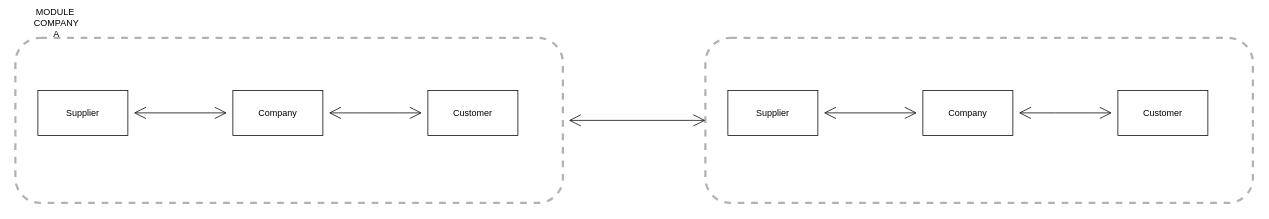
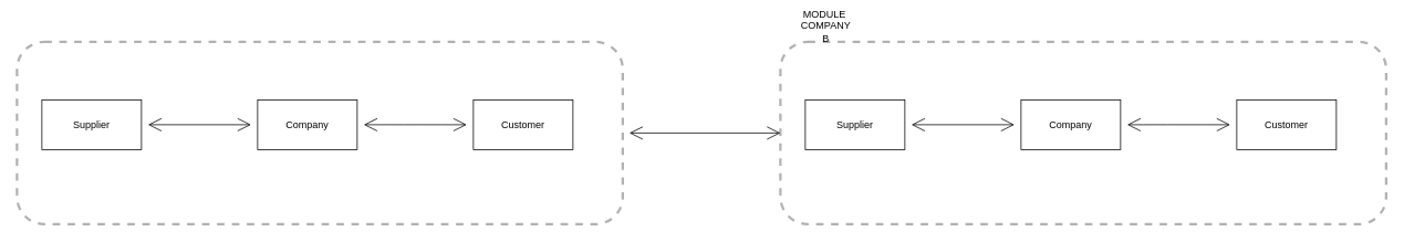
  <mxCell id="0" />
  <mxCell id="1" parent="0" />
  <mxCell id="2" style="edgeStyle=none;rounded=0;orthogonalLoop=1;jettySize=auto;html=1;entryX=0;entryY=0.5;entryDx=0;entryDy=0;startArrow=open;startFill=0;endArrow=open;startSize=14;endSize=14;sourcePerimeterSpacing=8;targetPerimeterSpacing=8;" edge="1" parent="1" source="3" target="10"><mxGeometry relative="1" as="geometry" /></mxCell>
  <mxCell id="3" value="" style="rounded=1;whiteSpace=wrap;html=1;hachureGap=4;pointerEvents=0;dashed=1;strokeWidth=3;opacity=30;labelPosition=left;verticalLabelPosition=top;align=right;verticalAlign=bottom;" vertex="1" parent="1"><mxGeometry x="20" y="50" width="730" height="220" as="geometry" /></mxCell>
  <mxCell id="4" value="" style="rounded=0;orthogonalLoop=1;jettySize=auto;html=1;endArrow=open;startSize=14;endSize=14;sourcePerimeterSpacing=8;targetPerimeterSpacing=8;startArrow=open;startFill=0;" edge="1" parent="1" source="5" target="7"><mxGeometry relative="1" as="geometry" /></mxCell>
  <mxCell id="5" value="Supplier" style="rounded=0;whiteSpace=wrap;html=1;hachureGap=4;pointerEvents=0;" vertex="1" parent="1"><mxGeometry x="50" y="120" width="120" height="60" as="geometry" /></mxCell>
  <mxCell id="6" value="" style="edgeStyle=none;curved=1;rounded=0;orthogonalLoop=1;jettySize=auto;html=1;endArrow=open;startSize=14;endSize=14;sourcePerimeterSpacing=8;targetPerimeterSpacing=8;startArrow=open;startFill=0;" edge="1" parent="1" source="7" target="8"><mxGeometry relative="1" as="geometry" /></mxCell>
  <mxCell id="7" value="Company" style="rounded=0;whiteSpace=wrap;html=1;hachureGap=4;pointerEvents=0;" vertex="1" parent="1"><mxGeometry x="310" y="120" width="120" height="60" as="geometry" /></mxCell>
  <mxCell id="8" value="Customer" style="rounded=0;whiteSpace=wrap;html=1;hachureGap=4;pointerEvents=0;" vertex="1" parent="1"><mxGeometry x="570" y="120" width="120" height="60" as="geometry" /></mxCell>
- <mxCell id="9" value="MODULE&amp;nbsp;&lt;br&gt;COMPANY A" style="text;html=1;strokeColor=none;fillColor=none;align=center;verticalAlign=middle;whiteSpace=wrap;rounded=0;dashed=1;hachureGap=4;pointerEvents=0;opacity=30;" vertex="1" parent="1"><mxGeometry x="40" y="20" width="70" height="20" as="geometry" /></mxCell>
  <mxCell id="10" value="" style="rounded=1;whiteSpace=wrap;html=1;hachureGap=4;pointerEvents=0;dashed=1;strokeWidth=3;opacity=30;labelPosition=left;verticalLabelPosition=top;align=right;verticalAlign=bottom;" vertex="1" parent="1"><mxGeometry x="940" y="50" width="730" height="220" as="geometry" /></mxCell>
  <mxCell id="11" value="" style="rounded=0;orthogonalLoop=1;jettySize=auto;html=1;endArrow=open;startSize=14;endSize=14;sourcePerimeterSpacing=8;targetPerimeterSpacing=8;startArrow=open;startFill=0;" edge="1" parent="1" source="12" target="14"><mxGeometry relative="1" as="geometry" /></mxCell>
  <mxCell id="12" value="Supplier" style="rounded=0;whiteSpace=wrap;html=1;hachureGap=4;pointerEvents=0;" vertex="1" parent="1"><mxGeometry x="970" y="120" width="120" height="60" as="geometry" /></mxCell>
  <mxCell id="13" value="" style="edgeStyle=none;curved=1;rounded=0;orthogonalLoop=1;jettySize=auto;html=1;endArrow=open;startSize=14;endSize=14;sourcePerimeterSpacing=8;targetPerimeterSpacing=8;startArrow=open;startFill=0;" edge="1" parent="1" source="14" target="15"><mxGeometry relative="1" as="geometry" /></mxCell>
  <mxCell id="14" value="Company" style="rounded=0;whiteSpace=wrap;html=1;hachureGap=4;pointerEvents=0;" vertex="1" parent="1"><mxGeometry x="1230" y="120" width="120" height="60" as="geometry" /></mxCell>
  <mxCell id="15" value="Customer" style="rounded=0;whiteSpace=wrap;html=1;hachureGap=4;pointerEvents=0;" vertex="1" parent="1"><mxGeometry x="1490" y="120" width="120" height="60" as="geometry" /></mxCell>
+ <mxCell id="16" value="MODULE&amp;nbsp;&lt;br&gt;COMPANY B" style="text;html=1;strokeColor=none;fillColor=none;align=center;verticalAlign=middle;whiteSpace=wrap;rounded=0;dashed=1;hachureGap=4;pointerEvents=0;opacity=30;" vertex="1" parent="1"><mxGeometry x="960" y="21" width="70" height="20" as="geometry" /></mxCell>
